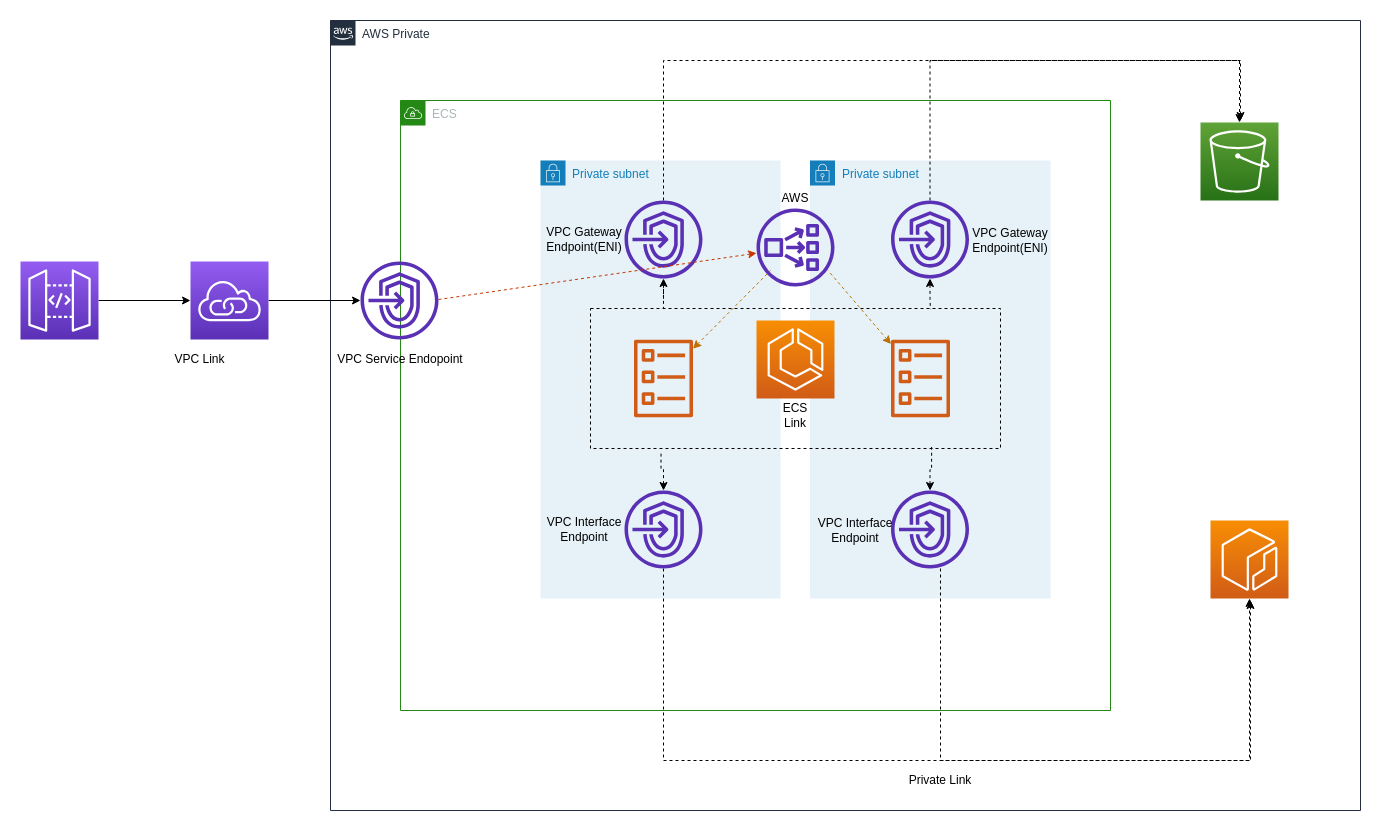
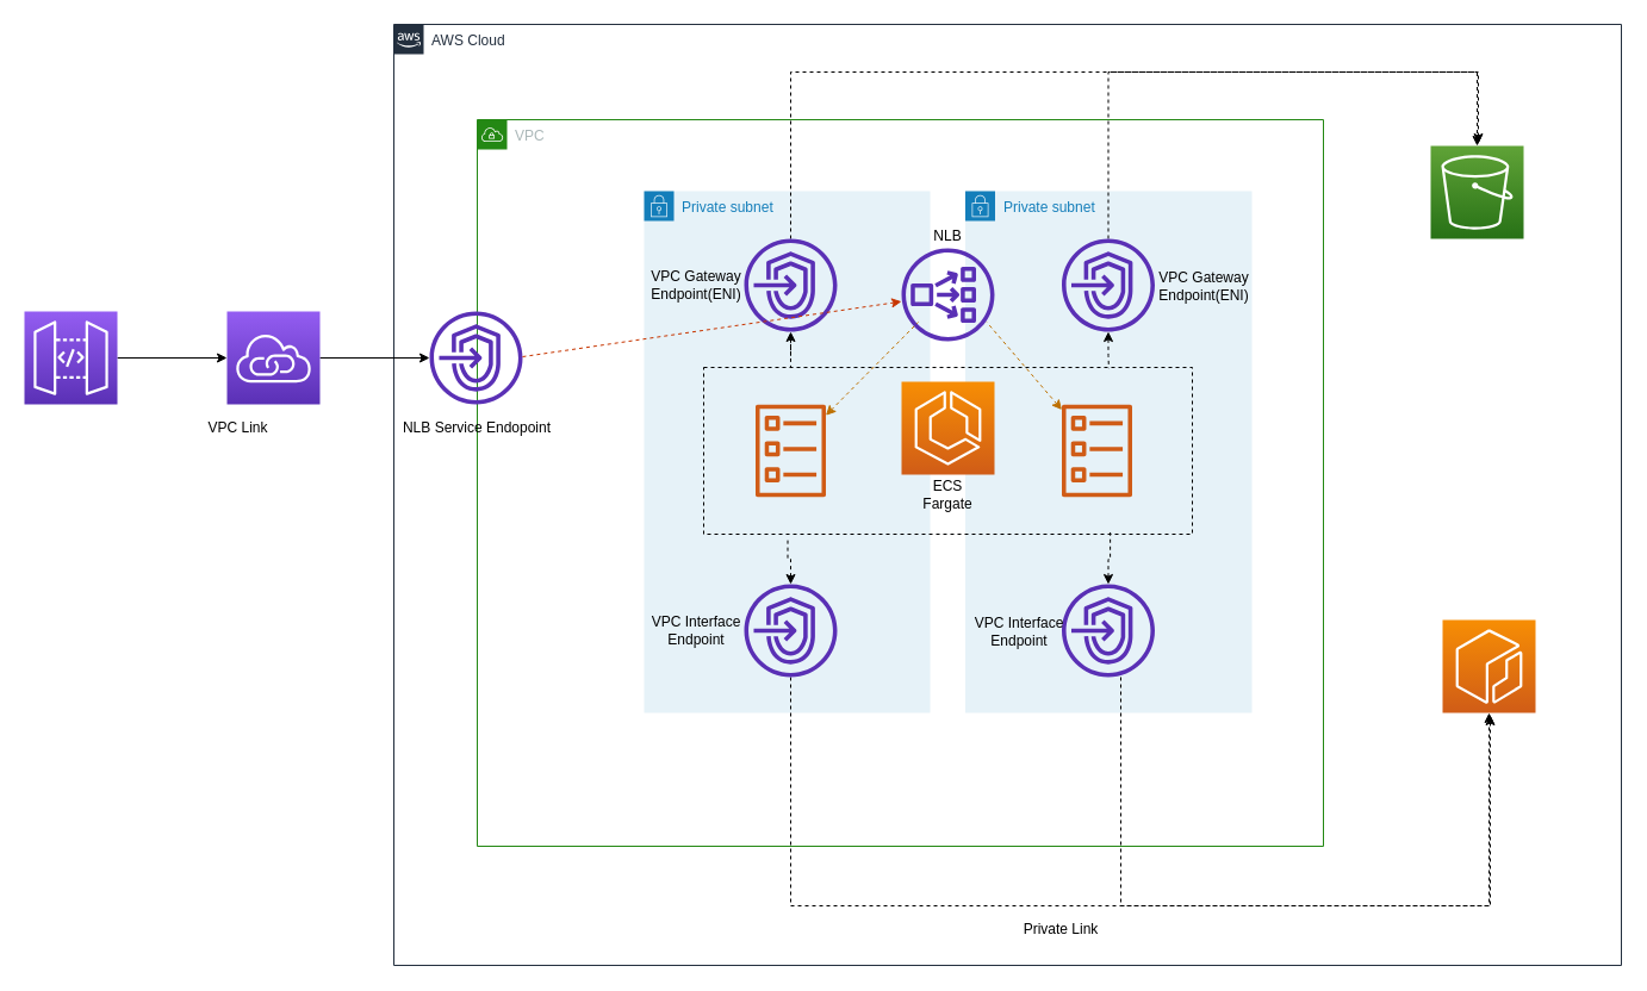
  <mxCell id="0" />
  <mxCell id="1" parent="0" />
- <mxCell id="2" value="AWS Private" style="points=[[0,0],[0.25,0],[0.5,0],[0.75,0],[1,0],[1,0.25],[1,0.5],[1,0.75],[1,1],[0.75,1],[0.5,1],[0.25,1],[0,1],[0,0.75],[0,0.5],[0,0.25]];outlineConnect=0;gradientColor=none;html=1;whiteSpace=wrap;fontSize=12;fontStyle=0;shape=mxgraph.aws4.group;grIcon=mxgraph.aws4.group_aws_cloud_alt;strokeColor=#232F3E;fillColor=none;verticalAlign=top;align=left;spacingLeft=30;fontColor=#232F3E;dashed=0;" vertex="1" parent="1"><mxGeometry x="330" y="20" width="1030" height="790" as="geometry" /></mxCell>
- <mxCell id="3" value="ECS" style="points=[[0,0],[0.25,0],[0.5,0],[0.75,0],[1,0],[1,0.25],[1,0.5],[1,0.75],[1,1],[0.75,1],[0.5,1],[0.25,1],[0,1],[0,0.75],[0,0.5],[0,0.25]];outlineConnect=0;gradientColor=none;html=1;whiteSpace=wrap;fontSize=12;fontStyle=0;shape=mxgraph.aws4.group;grIcon=mxgraph.aws4.group_vpc;strokeColor=#248814;fillColor=none;verticalAlign=top;align=left;spacingLeft=30;fontColor=#AAB7B8;dashed=0;" vertex="1" parent="1"><mxGeometry x="400" y="100" width="710" height="610" as="geometry" /></mxCell>
+ <mxCell id="2" value="AWS Cloud" style="points=[[0,0],[0.25,0],[0.5,0],[0.75,0],[1,0],[1,0.25],[1,0.5],[1,0.75],[1,1],[0.75,1],[0.5,1],[0.25,1],[0,1],[0,0.75],[0,0.5],[0,0.25]];outlineConnect=0;gradientColor=none;html=1;whiteSpace=wrap;fontSize=12;fontStyle=0;shape=mxgraph.aws4.group;grIcon=mxgraph.aws4.group_aws_cloud_alt;strokeColor=#232F3E;fillColor=none;verticalAlign=top;align=left;spacingLeft=30;fontColor=#232F3E;dashed=0;" vertex="1" parent="1"><mxGeometry x="330" y="20" width="1030" height="790" as="geometry" /></mxCell>
+ <mxCell id="3" value="VPC" style="points=[[0,0],[0.25,0],[0.5,0],[0.75,0],[1,0],[1,0.25],[1,0.5],[1,0.75],[1,1],[0.75,1],[0.5,1],[0.25,1],[0,1],[0,0.75],[0,0.5],[0,0.25]];outlineConnect=0;gradientColor=none;html=1;whiteSpace=wrap;fontSize=12;fontStyle=0;shape=mxgraph.aws4.group;grIcon=mxgraph.aws4.group_vpc;strokeColor=#248814;fillColor=none;verticalAlign=top;align=left;spacingLeft=30;fontColor=#AAB7B8;dashed=0;" vertex="1" parent="1"><mxGeometry x="400" y="100" width="710" height="610" as="geometry" /></mxCell>
  <mxCell id="4" value="Private subnet" style="points=[[0,0],[0.25,0],[0.5,0],[0.75,0],[1,0],[1,0.25],[1,0.5],[1,0.75],[1,1],[0.75,1],[0.5,1],[0.25,1],[0,1],[0,0.75],[0,0.5],[0,0.25]];outlineConnect=0;gradientColor=none;html=1;whiteSpace=wrap;fontSize=12;fontStyle=0;shape=mxgraph.aws4.group;grIcon=mxgraph.aws4.group_security_group;grStroke=0;strokeColor=#147EBA;fillColor=#E6F2F8;verticalAlign=top;align=left;spacingLeft=30;fontColor=#147EBA;dashed=0;" vertex="1" parent="1"><mxGeometry x="540" y="160" width="240" height="438" as="geometry" /></mxCell>
  <mxCell id="5" value="Private subnet" style="points=[[0,0],[0.25,0],[0.5,0],[0.75,0],[1,0],[1,0.25],[1,0.5],[1,0.75],[1,1],[0.75,1],[0.5,1],[0.25,1],[0,1],[0,0.75],[0,0.5],[0,0.25]];outlineConnect=0;gradientColor=none;html=1;whiteSpace=wrap;fontSize=12;fontStyle=0;shape=mxgraph.aws4.group;grIcon=mxgraph.aws4.group_security_group;grStroke=0;strokeColor=#147EBA;fillColor=#E6F2F8;verticalAlign=top;align=left;spacingLeft=30;fontColor=#147EBA;dashed=0;" vertex="1" parent="1"><mxGeometry x="809.5" y="160" width="240.5" height="438" as="geometry" /></mxCell>
  <mxCell id="6" value="" style="points=[[0,0,0],[0.25,0,0],[0.5,0,0],[0.75,0,0],[1,0,0],[0,1,0],[0.25,1,0],[0.5,1,0],[0.75,1,0],[1,1,0],[0,0.25,0],[0,0.5,0],[0,0.75,0],[1,0.25,0],[1,0.5,0],[1,0.75,0]];outlineConnect=0;fontColor=#232F3E;gradientColor=#F78E04;gradientDirection=north;fillColor=#D05C17;strokeColor=#ffffff;dashed=0;verticalLabelPosition=bottom;verticalAlign=top;align=center;html=1;fontSize=12;fontStyle=0;aspect=fixed;shape=mxgraph.aws4.resourceIcon;resIcon=mxgraph.aws4.ecs;" vertex="1" parent="1"><mxGeometry x="756" y="320" width="78" height="78" as="geometry" /></mxCell>
- <mxCell id="7" value="ECS Link" style="text;html=1;strokeColor=none;fillColor=none;align=center;verticalAlign=middle;whiteSpace=wrap;rounded=0;" vertex="1" parent="1"><mxGeometry x="775" y="405" width="40" height="20" as="geometry" /></mxCell>
+ <mxCell id="7" value="ECS Fargate" style="text;html=1;strokeColor=none;fillColor=none;align=center;verticalAlign=middle;whiteSpace=wrap;rounded=0;" vertex="1" parent="1"><mxGeometry x="775" y="405" width="40" height="20" as="geometry" /></mxCell>
  <mxCell id="8" value="" style="rounded=0;whiteSpace=wrap;html=1;fillColor=none;dashed=1;" vertex="1" parent="1"><mxGeometry x="590" y="308" width="410" height="140" as="geometry" /></mxCell>
  <mxCell id="9" value="" style="outlineConnect=0;fontColor=#232F3E;gradientColor=none;fillColor=#D05C17;strokeColor=none;dashed=0;verticalLabelPosition=bottom;verticalAlign=top;align=center;html=1;fontSize=12;fontStyle=0;aspect=fixed;pointerEvents=1;shape=mxgraph.aws4.ecs_task;" vertex="1" parent="1"><mxGeometry x="633.5" y="339" width="59" height="78" as="geometry" /></mxCell>
  <mxCell id="10" value="" style="outlineConnect=0;fontColor=#232F3E;gradientColor=none;fillColor=#D05C17;strokeColor=none;dashed=0;verticalLabelPosition=bottom;verticalAlign=top;align=center;html=1;fontSize=12;fontStyle=0;aspect=fixed;pointerEvents=1;shape=mxgraph.aws4.ecs_task;" vertex="1" parent="1"><mxGeometry x="890.5" y="339" width="59" height="78" as="geometry" /></mxCell>
  <mxCell id="11" value="" style="outlineConnect=0;fontColor=#232F3E;gradientColor=none;fillColor=#5A30B5;strokeColor=none;dashed=0;verticalLabelPosition=bottom;verticalAlign=top;align=center;html=1;fontSize=12;fontStyle=0;aspect=fixed;pointerEvents=1;shape=mxgraph.aws4.network_load_balancer;" vertex="1" parent="1"><mxGeometry x="756" y="208" width="78" height="78" as="geometry" /></mxCell>
  <mxCell id="12" style="edgeStyle=orthogonalEdgeStyle;rounded=0;orthogonalLoop=1;jettySize=auto;html=1;dashed=1;" edge="1" parent="1" source="14"><mxGeometry relative="1" as="geometry"><mxPoint x="1240" y="120" as="targetPoint" /><Array as="points"><mxPoint x="663" y="60" /><mxPoint x="1240" y="60" /></Array></mxGeometry></mxCell>
  <mxCell id="13" style="edgeStyle=orthogonalEdgeStyle;rounded=0;orthogonalLoop=1;jettySize=auto;html=1;entryX=0.178;entryY=-0.003;entryDx=0;entryDy=0;entryPerimeter=0;dashed=1;startArrow=classic;startFill=1;endArrow=none;endFill=0;" edge="1" parent="1" source="14" target="8"><mxGeometry relative="1" as="geometry" /></mxCell>
  <mxCell id="14" value="" style="outlineConnect=0;fontColor=#232F3E;gradientColor=none;fillColor=#5A30B5;strokeColor=none;dashed=0;verticalLabelPosition=bottom;verticalAlign=top;align=center;html=1;fontSize=12;fontStyle=0;aspect=fixed;pointerEvents=1;shape=mxgraph.aws4.endpoints;" vertex="1" parent="1"><mxGeometry x="624" y="200" width="78" height="78" as="geometry" /></mxCell>
  <mxCell id="15" style="edgeStyle=orthogonalEdgeStyle;orthogonalLoop=1;jettySize=auto;html=1;rounded=0;dashed=1;" edge="1" parent="1" source="17"><mxGeometry relative="1" as="geometry"><mxPoint x="1250" y="600" as="targetPoint" /><Array as="points"><mxPoint x="663" y="760" /><mxPoint x="1250" y="760" /></Array></mxGeometry></mxCell>
  <mxCell id="16" style="edgeStyle=orthogonalEdgeStyle;rounded=0;orthogonalLoop=1;jettySize=auto;html=1;entryX=0.172;entryY=1.022;entryDx=0;entryDy=0;entryPerimeter=0;dashed=1;startArrow=classic;startFill=1;endArrow=none;endFill=0;" edge="1" parent="1" source="17" target="8"><mxGeometry relative="1" as="geometry" /></mxCell>
  <mxCell id="17" value="" style="outlineConnect=0;fontColor=#232F3E;gradientColor=none;fillColor=#5A30B5;strokeColor=none;dashed=0;verticalLabelPosition=bottom;verticalAlign=top;align=center;html=1;fontSize=12;fontStyle=0;aspect=fixed;pointerEvents=1;shape=mxgraph.aws4.endpoints;" vertex="1" parent="1"><mxGeometry x="624" y="490" width="78" height="78" as="geometry" /></mxCell>
  <mxCell id="18" style="edgeStyle=orthogonalEdgeStyle;rounded=0;orthogonalLoop=1;jettySize=auto;html=1;entryX=0.5;entryY=0;entryDx=0;entryDy=0;entryPerimeter=0;dashed=1;" edge="1" parent="1" source="20" target="29"><mxGeometry relative="1" as="geometry"><Array as="points"><mxPoint x="930" y="60" /><mxPoint x="1239" y="60" /></Array></mxGeometry></mxCell>
  <mxCell id="19" style="edgeStyle=orthogonalEdgeStyle;rounded=0;orthogonalLoop=1;jettySize=auto;html=1;entryX=0.829;entryY=0.005;entryDx=0;entryDy=0;entryPerimeter=0;dashed=1;startArrow=classic;startFill=1;endArrow=none;endFill=0;" edge="1" parent="1" source="20" target="8"><mxGeometry relative="1" as="geometry" /></mxCell>
  <mxCell id="20" value="" style="outlineConnect=0;fontColor=#232F3E;gradientColor=none;fillColor=#5A30B5;strokeColor=none;dashed=0;verticalLabelPosition=bottom;verticalAlign=top;align=center;html=1;fontSize=12;fontStyle=0;aspect=fixed;pointerEvents=1;shape=mxgraph.aws4.endpoints;" vertex="1" parent="1"><mxGeometry x="890.5" y="200" width="78" height="78" as="geometry" /></mxCell>
  <mxCell id="21" style="edgeStyle=orthogonalEdgeStyle;orthogonalLoop=1;jettySize=auto;html=1;entryX=0.5;entryY=1;entryDx=0;entryDy=0;entryPerimeter=0;rounded=0;dashed=1;" edge="1" parent="1" source="23" target="30"><mxGeometry relative="1" as="geometry"><Array as="points"><mxPoint x="940" y="760" /><mxPoint x="1249" y="760" /></Array></mxGeometry></mxCell>
  <mxCell id="22" style="edgeStyle=orthogonalEdgeStyle;rounded=0;orthogonalLoop=1;jettySize=auto;html=1;entryX=0.832;entryY=0.989;entryDx=0;entryDy=0;entryPerimeter=0;dashed=1;startArrow=classic;startFill=1;endArrow=none;endFill=0;" edge="1" parent="1" source="23" target="8"><mxGeometry relative="1" as="geometry" /></mxCell>
  <mxCell id="23" value="" style="outlineConnect=0;fontColor=#232F3E;gradientColor=none;fillColor=#5A30B5;strokeColor=none;dashed=0;verticalLabelPosition=bottom;verticalAlign=top;align=center;html=1;fontSize=12;fontStyle=0;aspect=fixed;pointerEvents=1;shape=mxgraph.aws4.endpoints;" vertex="1" parent="1"><mxGeometry x="890.5" y="490" width="78" height="78" as="geometry" /></mxCell>
  <mxCell id="24" value="" style="outlineConnect=0;fontColor=#232F3E;gradientColor=none;fillColor=#5A30B5;strokeColor=none;dashed=0;verticalLabelPosition=bottom;verticalAlign=top;align=center;html=1;fontSize=12;fontStyle=0;aspect=fixed;pointerEvents=1;shape=mxgraph.aws4.endpoints;" vertex="1" parent="1"><mxGeometry x="360" y="261" width="78" height="78" as="geometry" /></mxCell>
  <mxCell id="25" style="edgeStyle=orthogonalEdgeStyle;rounded=0;orthogonalLoop=1;jettySize=auto;html=1;entryX=0;entryY=0.5;entryDx=0;entryDy=0;entryPerimeter=0;" edge="1" parent="1" source="26" target="28"><mxGeometry relative="1" as="geometry" /></mxCell>
  <mxCell id="26" value="" style="points=[[0,0,0],[0.25,0,0],[0.5,0,0],[0.75,0,0],[1,0,0],[0,1,0],[0.25,1,0],[0.5,1,0],[0.75,1,0],[1,1,0],[0,0.25,0],[0,0.5,0],[0,0.75,0],[1,0.25,0],[1,0.5,0],[1,0.75,0]];outlineConnect=0;fontColor=#232F3E;gradientColor=#945DF2;gradientDirection=north;fillColor=#5A30B5;strokeColor=#ffffff;dashed=0;verticalLabelPosition=bottom;verticalAlign=top;align=center;html=1;fontSize=12;fontStyle=0;aspect=fixed;shape=mxgraph.aws4.resourceIcon;resIcon=mxgraph.aws4.api_gateway;" vertex="1" parent="1"><mxGeometry x="20" y="261" width="78" height="78" as="geometry" /></mxCell>
  <mxCell id="27" style="edgeStyle=orthogonalEdgeStyle;rounded=0;orthogonalLoop=1;jettySize=auto;html=1;" edge="1" parent="1" source="28" target="24"><mxGeometry relative="1" as="geometry" /></mxCell>
  <mxCell id="28" value="" style="points=[[0,0,0],[0.25,0,0],[0.5,0,0],[0.75,0,0],[1,0,0],[0,1,0],[0.25,1,0],[0.5,1,0],[0.75,1,0],[1,1,0],[0,0.25,0],[0,0.5,0],[0,0.75,0],[1,0.25,0],[1,0.5,0],[1,0.75,0]];outlineConnect=0;fontColor=#232F3E;gradientColor=#945DF2;gradientDirection=north;fillColor=#5A30B5;strokeColor=#ffffff;dashed=0;verticalLabelPosition=bottom;verticalAlign=top;align=center;html=1;fontSize=12;fontStyle=0;aspect=fixed;shape=mxgraph.aws4.resourceIcon;resIcon=mxgraph.aws4.vpc_privatelink;" vertex="1" parent="1"><mxGeometry x="190" y="261" width="78" height="78" as="geometry" /></mxCell>
  <mxCell id="29" value="" style="points=[[0,0,0],[0.25,0,0],[0.5,0,0],[0.75,0,0],[1,0,0],[0,1,0],[0.25,1,0],[0.5,1,0],[0.75,1,0],[1,1,0],[0,0.25,0],[0,0.5,0],[0,0.75,0],[1,0.25,0],[1,0.5,0],[1,0.75,0]];outlineConnect=0;fontColor=#232F3E;gradientColor=#60A337;gradientDirection=north;fillColor=#277116;strokeColor=#ffffff;dashed=0;verticalLabelPosition=bottom;verticalAlign=top;align=center;html=1;fontSize=12;fontStyle=0;aspect=fixed;shape=mxgraph.aws4.resourceIcon;resIcon=mxgraph.aws4.s3;" vertex="1" parent="1"><mxGeometry x="1200" y="122" width="78" height="78" as="geometry" /></mxCell>
  <mxCell id="30" value="" style="points=[[0,0,0],[0.25,0,0],[0.5,0,0],[0.75,0,0],[1,0,0],[0,1,0],[0.25,1,0],[0.5,1,0],[0.75,1,0],[1,1,0],[0,0.25,0],[0,0.5,0],[0,0.75,0],[1,0.25,0],[1,0.5,0],[1,0.75,0]];outlineConnect=0;fontColor=#232F3E;gradientColor=#F78E04;gradientDirection=north;fillColor=#D05C17;strokeColor=#ffffff;dashed=0;verticalLabelPosition=bottom;verticalAlign=top;align=center;html=1;fontSize=12;fontStyle=0;aspect=fixed;shape=mxgraph.aws4.resourceIcon;resIcon=mxgraph.aws4.ecr;" vertex="1" parent="1"><mxGeometry x="1210" y="520" width="78" height="78" as="geometry" /></mxCell>
  <mxCell id="31" value="VPC Gateway Endpoint(ENI)" style="text;html=1;strokeColor=none;fillColor=none;align=center;verticalAlign=middle;whiteSpace=wrap;rounded=0;dashed=1;" vertex="1" parent="1"><mxGeometry x="564" y="229" width="40" height="20" as="geometry" /></mxCell>
  <mxCell id="32" value="VPC Gateway Endpoint(ENI)" style="text;html=1;strokeColor=none;fillColor=none;align=center;verticalAlign=middle;whiteSpace=wrap;rounded=0;dashed=1;" vertex="1" parent="1"><mxGeometry x="990" y="230" width="40" height="20" as="geometry" /></mxCell>
  <mxCell id="33" value="VPC Interface Endpoint" style="text;html=1;strokeColor=none;fillColor=none;align=center;verticalAlign=middle;whiteSpace=wrap;rounded=0;dashed=1;" vertex="1" parent="1"><mxGeometry x="544" y="519" width="80" height="20" as="geometry" /></mxCell>
  <mxCell id="34" value="VPC Interface Endpoint" style="text;html=1;strokeColor=none;fillColor=none;align=center;verticalAlign=middle;whiteSpace=wrap;rounded=0;dashed=1;" vertex="1" parent="1"><mxGeometry x="815" y="520" width="80" height="20" as="geometry" /></mxCell>
  <mxCell id="35" value="" style="endArrow=none;dashed=1;html=1;startArrow=classic;startFill=1;fillColor=#f0a30a;strokeColor=#BD7000;" edge="1" parent="1" source="9"><mxGeometry width="50" height="50" relative="1" as="geometry"><mxPoint x="720" y="320" as="sourcePoint" /><mxPoint x="770" y="270" as="targetPoint" /></mxGeometry></mxCell>
  <mxCell id="36" value="" style="endArrow=none;dashed=1;html=1;endFill=0;startArrow=classic;startFill=1;fillColor=#f0a30a;strokeColor=#BD7000;" edge="1" parent="1" source="10"><mxGeometry width="50" height="50" relative="1" as="geometry"><mxPoint x="750" y="348.224" as="sourcePoint" /><mxPoint x="827.5" y="270" as="targetPoint" /></mxGeometry></mxCell>
  <mxCell id="37" value="VPC Link" style="text;html=1;align=center;verticalAlign=middle;resizable=0;points=[];autosize=1;strokeColor=none;" vertex="1" parent="1"><mxGeometry x="164" y="349" width="70" height="20" as="geometry" /></mxCell>
- <mxCell id="38" value="VPC Service Endopoint" style="text;html=1;strokeColor=none;fillColor=none;align=center;verticalAlign=middle;whiteSpace=wrap;rounded=0;dashed=1;" vertex="1" parent="1"><mxGeometry x="330" y="349" width="140" height="20" as="geometry" /></mxCell>
+ <mxCell id="38" value="NLB Service Endopoint" style="text;html=1;strokeColor=none;fillColor=none;align=center;verticalAlign=middle;whiteSpace=wrap;rounded=0;dashed=1;" vertex="1" parent="1"><mxGeometry x="330" y="349" width="140" height="20" as="geometry" /></mxCell>
  <mxCell id="39" value="" style="endArrow=classic;html=1;dashed=1;fillColor=#fa6800;strokeColor=#C73500;" edge="1" parent="1" target="11"><mxGeometry width="50" height="50" relative="1" as="geometry"><mxPoint x="438" y="299" as="sourcePoint" /><mxPoint x="488" y="249" as="targetPoint" /></mxGeometry></mxCell>
- <mxCell id="40" value="Private Link" style="text;html=1;strokeColor=none;fillColor=none;align=center;verticalAlign=middle;whiteSpace=wrap;rounded=0;dashed=1;" vertex="1" parent="1"><mxGeometry x="870" y="770" width="140" height="20" as="geometry" /></mxCell>
- <mxCell id="41" value="AWS" style="text;html=1;strokeColor=none;fillColor=none;align=center;verticalAlign=middle;whiteSpace=wrap;rounded=0;dashed=1;" vertex="1" parent="1"><mxGeometry x="775" y="188" width="40" height="20" as="geometry" /></mxCell>
+ <mxCell id="40" value="Private Link" style="text;html=1;strokeColor=none;fillColor=none;align=center;verticalAlign=middle;whiteSpace=wrap;rounded=0;dashed=1;" vertex="1" parent="1"><mxGeometry x="820" y="770" width="140" height="20" as="geometry" /></mxCell>
+ <mxCell id="41" value="NLB" style="text;html=1;strokeColor=none;fillColor=none;align=center;verticalAlign=middle;whiteSpace=wrap;rounded=0;dashed=1;" vertex="1" parent="1"><mxGeometry x="775" y="188" width="40" height="20" as="geometry" /></mxCell>
